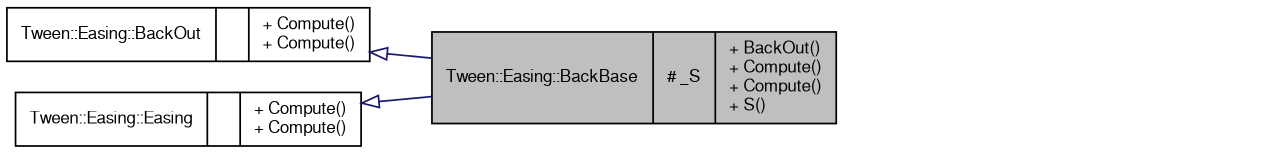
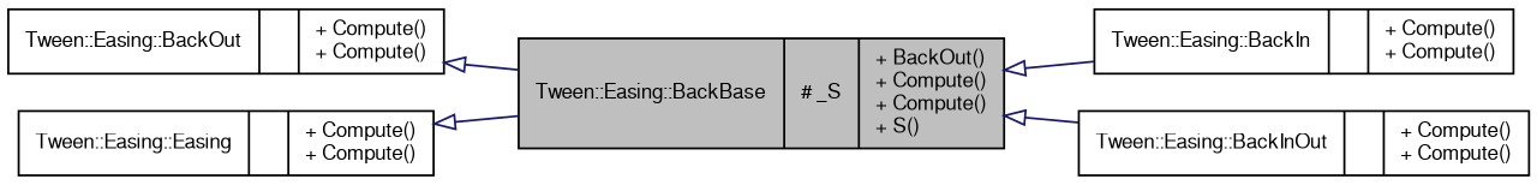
  digraph {
    rankdir=LR
    node [color=black fontname=FreeSans fontsize=10 shape=record]
    edge [arrowtail=onormal color=midnightblue dir=back fontname=FreeSans fontsize=10 labelfontname=FreeSans labelfontsize=10 style=solid]
    n1 [fillcolor=grey75 fontcolor=black height=0.2 label="{Tween::Easing::BackBase\n|# _S\l|+ BackOut()\l+ Compute()\l+ Compute()\l+ S()\l}" style=filled width=0.4]
+   n2 [height=0.2 label="{Tween::Easing::BackIn\n||+ Compute()\l+ Compute()\l}" width=0.4]
+   n3 [height=0.2 label="{Tween::Easing::BackInOut\n||+ Compute()\l+ Compute()\l}" width=0.4]
    n4 [height=0.2 label="{Tween::Easing::BackOut\n||+ Compute()\l+ Compute()\l}" width=0.4]
    n5 [height=0.2 label="{Tween::Easing::Easing\n||+ Compute()\l+ Compute()\l}" width=0.4]
+   n1 -> n2
+   n1 -> n3
    n4 -> n1
    n5 -> n1
  }
